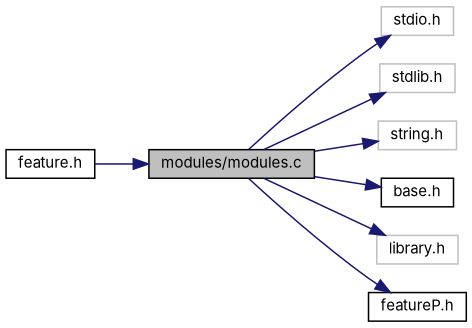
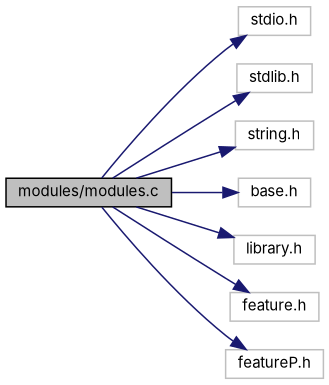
  digraph {
    fontname=Inter
    rankdir=LR
    node [color=black fillcolor=white fontname=Inter fontsize=10 shape=record style=filled]
    edge [color=midnightblue fontname=Inter fontsize=10 labelfontname="FreeSans.ttf" labelfontsize=10 style=solid]
    n1 [fillcolor=grey75 fontcolor=black height=0.2 label="modules/modules.c" width=0.4]
    n2 [color=grey75 height=0.2 label="stdio.h" width=0.4]
    n3 [color=grey75 height=0.2 label="stdlib.h" width=0.4]
    n4 [color=grey75 height=0.2 label="string.h" width=0.4]
-   n5 [height=0.2 label="base.h" width=0.4]
+   n5 [color=grey75 height=0.2 label="base.h" width=0.4]
    n6 [color=grey75 height=0.2 label="library.h" width=0.4]
-   n7 [height=0.2 label="feature.h" width=0.4]
-   n8 [height=0.2 label="featureP.h" width=0.4]
+   n7 [color=grey75 height=0.2 label="feature.h" width=0.4]
+   n8 [color=grey75 height=0.2 label="featureP.h" width=0.4]
    n1 -> n2
    n1 -> n3
    n1 -> n4
    n1 -> n5
    n1 -> n6
-   n7 -> n1
+   n1 -> n7
    n1 -> n8
  }
